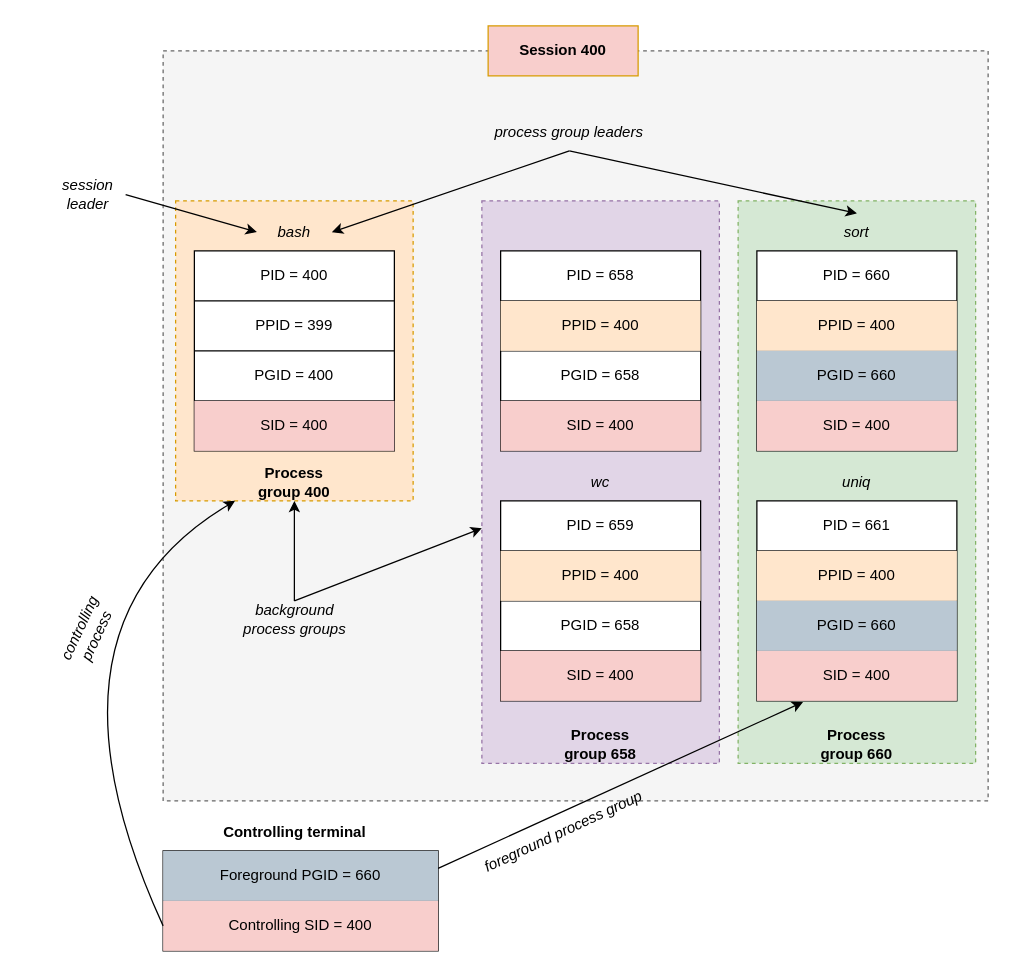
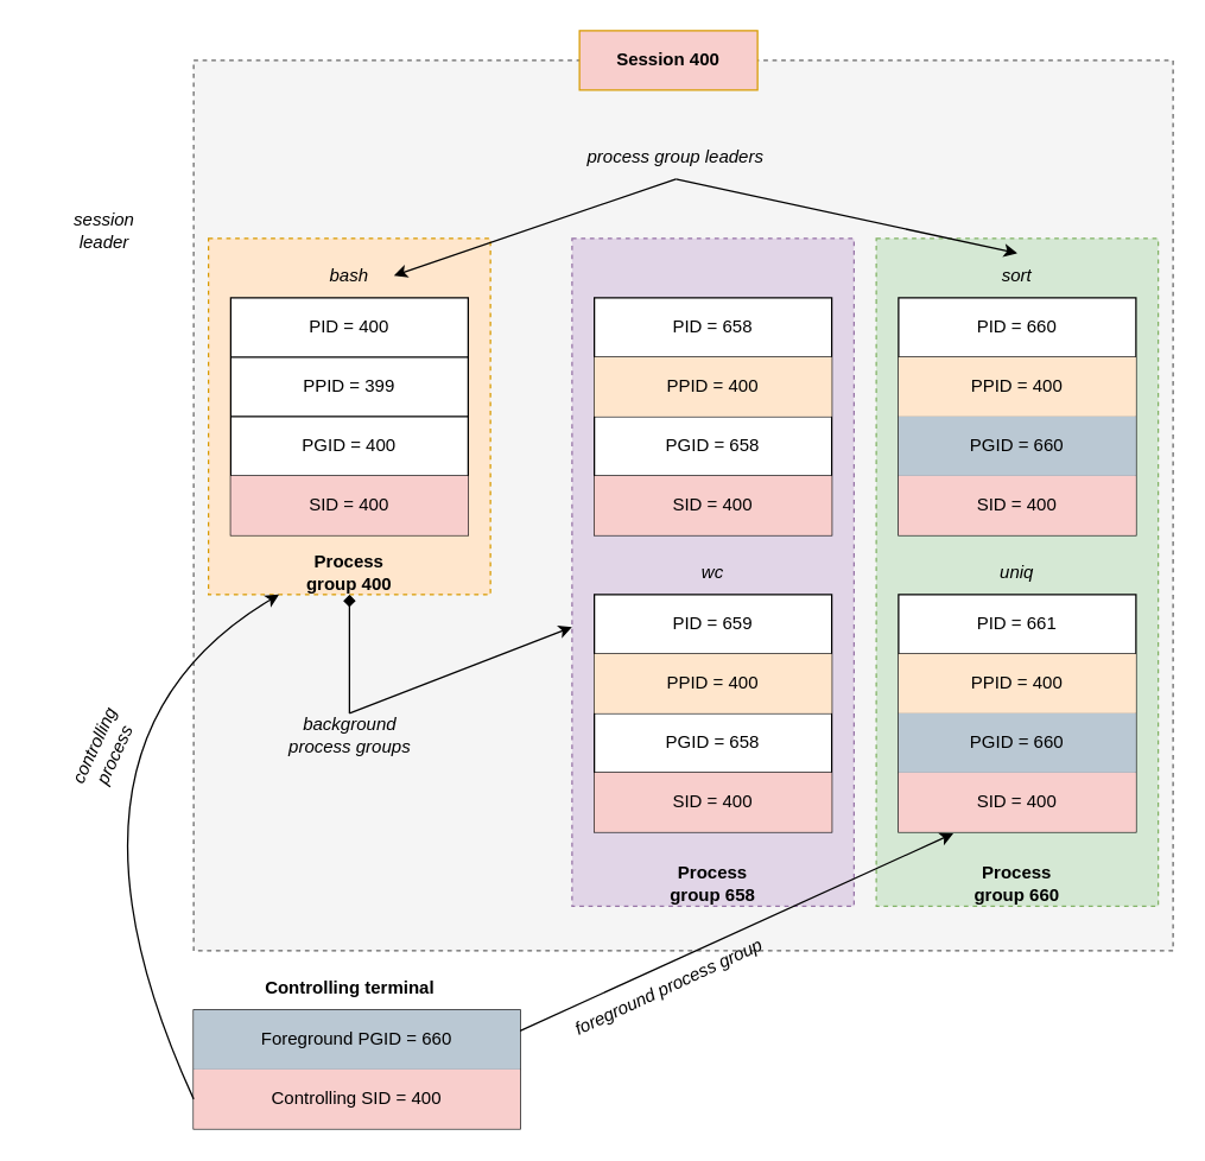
  <mxCell id="0" />
  <mxCell id="1" parent="0" />
  <mxCell id="2" value="" style="rounded=0;whiteSpace=wrap;html=1;dashed=1;fillColor=#f5f5f5;fontColor=#333333;strokeColor=#666666;" vertex="1" parent="1"><mxGeometry x="130" y="40" width="660" height="600" as="geometry" /></mxCell>
  <mxCell id="3" value="Session 400" style="rounded=0;whiteSpace=wrap;html=1;fontStyle=1;fillColor=#f8cecc;strokeColor=#d79b00;" vertex="1" parent="1"><mxGeometry x="390" y="20" width="120" height="40" as="geometry" /></mxCell>
  <mxCell id="4" value="&lt;i&gt;process group leaders&lt;/i&gt;" style="text;html=1;align=center;verticalAlign=middle;whiteSpace=wrap;rounded=0;" vertex="1" parent="1"><mxGeometry x="385" y="90" width="140" height="30" as="geometry" /></mxCell>
  <mxCell id="5" value="" style="rounded=0;whiteSpace=wrap;html=1;dashed=1;fillColor=#ffe6cc;strokeColor=#d79b00;" vertex="1" parent="1"><mxGeometry x="140" y="160" width="190" height="240" as="geometry" /></mxCell>
  <mxCell id="6" value="&lt;i&gt;bash&lt;/i&gt;" style="text;html=1;align=center;verticalAlign=middle;whiteSpace=wrap;rounded=0;" vertex="1" parent="1"><mxGeometry x="205" y="170" width="60" height="30" as="geometry" /></mxCell>
  <mxCell id="7" value="" style="shape=table;startSize=0;container=1;collapsible=0;childLayout=tableLayout;" vertex="1" parent="1"><mxGeometry x="155" y="200" width="160" height="160" as="geometry" /></mxCell>
  <mxCell id="8" value="" style="shape=tableRow;horizontal=0;startSize=0;swimlaneHead=0;swimlaneBody=0;strokeColor=inherit;top=0;left=0;bottom=0;right=0;collapsible=0;dropTarget=0;fillColor=none;points=[[0,0.5],[1,0.5]];portConstraint=eastwest;" vertex="1" parent="7"><mxGeometry width="160" height="40" as="geometry" /></mxCell>
  <mxCell id="9" value="PID = 400" style="shape=partialRectangle;html=1;whiteSpace=wrap;connectable=0;strokeColor=inherit;overflow=hidden;fillColor=none;top=0;left=0;bottom=0;right=0;pointerEvents=1;" vertex="1" parent="8"><mxGeometry width="160" height="40" as="geometry"><mxRectangle width="160" height="40" as="alternateBounds" /></mxGeometry></mxCell>
  <mxCell id="10" value="" style="shape=tableRow;horizontal=0;startSize=0;swimlaneHead=0;swimlaneBody=0;strokeColor=inherit;top=0;left=0;bottom=0;right=0;collapsible=0;dropTarget=0;fillColor=none;points=[[0,0.5],[1,0.5]];portConstraint=eastwest;" vertex="1" parent="7"><mxGeometry y="40" width="160" height="40" as="geometry" /></mxCell>
  <mxCell id="11" value="PPID = 399" style="shape=partialRectangle;html=1;whiteSpace=wrap;connectable=0;strokeColor=inherit;overflow=hidden;fillColor=none;top=0;left=0;bottom=0;right=0;pointerEvents=1;" vertex="1" parent="10"><mxGeometry width="160" height="40" as="geometry"><mxRectangle width="160" height="40" as="alternateBounds" /></mxGeometry></mxCell>
  <mxCell id="12" value="" style="shape=tableRow;horizontal=0;startSize=0;swimlaneHead=0;swimlaneBody=0;strokeColor=inherit;top=0;left=0;bottom=0;right=0;collapsible=0;dropTarget=0;fillColor=none;points=[[0,0.5],[1,0.5]];portConstraint=eastwest;" vertex="1" parent="7"><mxGeometry y="80" width="160" height="40" as="geometry" /></mxCell>
  <mxCell id="13" value="PGID = 400" style="shape=partialRectangle;html=1;whiteSpace=wrap;connectable=0;strokeColor=inherit;overflow=hidden;fillColor=none;top=0;left=0;bottom=0;right=0;pointerEvents=1;" vertex="1" parent="12"><mxGeometry width="160" height="40" as="geometry"><mxRectangle width="160" height="40" as="alternateBounds" /></mxGeometry></mxCell>
  <mxCell id="14" value="" style="shape=tableRow;horizontal=0;startSize=0;swimlaneHead=0;swimlaneBody=0;strokeColor=inherit;top=0;left=0;bottom=0;right=0;collapsible=0;dropTarget=0;fillColor=none;points=[[0,0.5],[1,0.5]];portConstraint=eastwest;" vertex="1" parent="7"><mxGeometry y="120" width="160" height="40" as="geometry" /></mxCell>
  <mxCell id="15" value="SID = 400" style="shape=partialRectangle;html=1;whiteSpace=wrap;connectable=0;strokeColor=#b85450;overflow=hidden;fillColor=#f8cecc;top=0;left=0;bottom=0;right=0;pointerEvents=1;" vertex="1" parent="14"><mxGeometry width="160" height="40" as="geometry"><mxRectangle width="160" height="40" as="alternateBounds" /></mxGeometry></mxCell>
  <mxCell id="16" value="&lt;b&gt;Process group 400&lt;/b&gt;" style="text;html=1;align=center;verticalAlign=middle;whiteSpace=wrap;rounded=0;" vertex="1" parent="1"><mxGeometry x="205" y="370" width="60" height="30" as="geometry" /></mxCell>
  <mxCell id="17" value="" style="endArrow=classic;html=1;rounded=0;entryX=1;entryY=0.5;entryDx=0;entryDy=0;exitX=0.5;exitY=1;exitDx=0;exitDy=0;" edge="1" parent="1" source="4" target="6"><mxGeometry width="50" height="50" relative="1" as="geometry"><mxPoint x="430" y="350" as="sourcePoint" /><mxPoint x="480" y="300" as="targetPoint" /></mxGeometry></mxCell>
  <mxCell id="18" value="session leader" style="text;html=1;align=center;verticalAlign=middle;whiteSpace=wrap;rounded=0;fontStyle=2" vertex="1" parent="1"><mxGeometry x="40" y="140" width="60" height="30" as="geometry" /></mxCell>
- <mxCell id="19" value="" style="endArrow=classic;html=1;rounded=0;exitX=1;exitY=0.5;exitDx=0;exitDy=0;entryX=0;entryY=0.5;entryDx=0;entryDy=0;" edge="1" parent="1" source="18" target="6"><mxGeometry width="50" height="50" relative="1" as="geometry"><mxPoint x="430" y="350" as="sourcePoint" /><mxPoint x="480" y="300" as="targetPoint" /></mxGeometry></mxCell>
  <mxCell id="20" value="" style="rounded=0;whiteSpace=wrap;html=1;dashed=1;fillColor=#e1d5e7;strokeColor=#9673a6;" vertex="1" parent="1"><mxGeometry x="385" y="160" width="190" height="450" as="geometry" /></mxCell>
  <mxCell id="21" value="" style="shape=table;startSize=0;container=1;collapsible=0;childLayout=tableLayout;" vertex="1" parent="1"><mxGeometry x="400" y="200" width="160" height="160" as="geometry" /></mxCell>
  <mxCell id="22" value="" style="shape=tableRow;horizontal=0;startSize=0;swimlaneHead=0;swimlaneBody=0;strokeColor=inherit;top=0;left=0;bottom=0;right=0;collapsible=0;dropTarget=0;fillColor=none;points=[[0,0.5],[1,0.5]];portConstraint=eastwest;" vertex="1" parent="21"><mxGeometry width="160" height="40" as="geometry" /></mxCell>
  <mxCell id="23" value="PID = 658" style="shape=partialRectangle;html=1;whiteSpace=wrap;connectable=0;strokeColor=inherit;overflow=hidden;fillColor=none;top=0;left=0;bottom=0;right=0;pointerEvents=1;" vertex="1" parent="22"><mxGeometry width="160" height="40" as="geometry"><mxRectangle width="160" height="40" as="alternateBounds" /></mxGeometry></mxCell>
  <mxCell id="24" value="" style="shape=tableRow;horizontal=0;startSize=0;swimlaneHead=0;swimlaneBody=0;strokeColor=inherit;top=0;left=0;bottom=0;right=0;collapsible=0;dropTarget=0;fillColor=none;points=[[0,0.5],[1,0.5]];portConstraint=eastwest;" vertex="1" parent="21"><mxGeometry y="40" width="160" height="40" as="geometry" /></mxCell>
  <mxCell id="25" value="PPID = 400" style="shape=partialRectangle;html=1;whiteSpace=wrap;connectable=0;strokeColor=#d79b00;overflow=hidden;fillColor=#ffe6cc;top=0;left=0;bottom=0;right=0;pointerEvents=1;" vertex="1" parent="24"><mxGeometry width="160" height="40" as="geometry"><mxRectangle width="160" height="40" as="alternateBounds" /></mxGeometry></mxCell>
  <mxCell id="26" value="" style="shape=tableRow;horizontal=0;startSize=0;swimlaneHead=0;swimlaneBody=0;strokeColor=inherit;top=0;left=0;bottom=0;right=0;collapsible=0;dropTarget=0;fillColor=none;points=[[0,0.5],[1,0.5]];portConstraint=eastwest;" vertex="1" parent="21"><mxGeometry y="80" width="160" height="40" as="geometry" /></mxCell>
  <mxCell id="27" value="PGID = 658" style="shape=partialRectangle;html=1;whiteSpace=wrap;connectable=0;strokeColor=inherit;overflow=hidden;fillColor=none;top=0;left=0;bottom=0;right=0;pointerEvents=1;" vertex="1" parent="26"><mxGeometry width="160" height="40" as="geometry"><mxRectangle width="160" height="40" as="alternateBounds" /></mxGeometry></mxCell>
  <mxCell id="28" value="" style="shape=tableRow;horizontal=0;startSize=0;swimlaneHead=0;swimlaneBody=0;strokeColor=inherit;top=0;left=0;bottom=0;right=0;collapsible=0;dropTarget=0;fillColor=none;points=[[0,0.5],[1,0.5]];portConstraint=eastwest;" vertex="1" parent="21"><mxGeometry y="120" width="160" height="40" as="geometry" /></mxCell>
  <mxCell id="29" value="SID = 400" style="shape=partialRectangle;html=1;whiteSpace=wrap;connectable=0;strokeColor=#b85450;overflow=hidden;fillColor=#f8cecc;top=0;left=0;bottom=0;right=0;pointerEvents=1;" vertex="1" parent="28"><mxGeometry width="160" height="40" as="geometry"><mxRectangle width="160" height="40" as="alternateBounds" /></mxGeometry></mxCell>
  <mxCell id="30" value="" style="shape=table;startSize=0;container=1;collapsible=0;childLayout=tableLayout;" vertex="1" parent="1"><mxGeometry x="400" y="400" width="160" height="160" as="geometry" /></mxCell>
  <mxCell id="31" value="" style="shape=tableRow;horizontal=0;startSize=0;swimlaneHead=0;swimlaneBody=0;strokeColor=inherit;top=0;left=0;bottom=0;right=0;collapsible=0;dropTarget=0;fillColor=none;points=[[0,0.5],[1,0.5]];portConstraint=eastwest;" vertex="1" parent="30"><mxGeometry width="160" height="40" as="geometry" /></mxCell>
  <mxCell id="32" value="PID = 659" style="shape=partialRectangle;html=1;whiteSpace=wrap;connectable=0;strokeColor=inherit;overflow=hidden;fillColor=none;top=0;left=0;bottom=0;right=0;pointerEvents=1;" vertex="1" parent="31"><mxGeometry width="160" height="40" as="geometry"><mxRectangle width="160" height="40" as="alternateBounds" /></mxGeometry></mxCell>
  <mxCell id="33" value="" style="shape=tableRow;horizontal=0;startSize=0;swimlaneHead=0;swimlaneBody=0;strokeColor=inherit;top=0;left=0;bottom=0;right=0;collapsible=0;dropTarget=0;fillColor=none;points=[[0,0.5],[1,0.5]];portConstraint=eastwest;" vertex="1" parent="30"><mxGeometry y="40" width="160" height="40" as="geometry" /></mxCell>
  <mxCell id="34" value="PPID = 400" style="shape=partialRectangle;html=1;whiteSpace=wrap;connectable=0;strokeColor=#d79b00;overflow=hidden;fillColor=#ffe6cc;top=0;left=0;bottom=0;right=0;pointerEvents=1;" vertex="1" parent="33"><mxGeometry width="160" height="40" as="geometry"><mxRectangle width="160" height="40" as="alternateBounds" /></mxGeometry></mxCell>
  <mxCell id="35" value="" style="shape=tableRow;horizontal=0;startSize=0;swimlaneHead=0;swimlaneBody=0;strokeColor=inherit;top=0;left=0;bottom=0;right=0;collapsible=0;dropTarget=0;fillColor=none;points=[[0,0.5],[1,0.5]];portConstraint=eastwest;" vertex="1" parent="30"><mxGeometry y="80" width="160" height="40" as="geometry" /></mxCell>
  <mxCell id="36" value="PGID = 658" style="shape=partialRectangle;html=1;whiteSpace=wrap;connectable=0;strokeColor=inherit;overflow=hidden;fillColor=none;top=0;left=0;bottom=0;right=0;pointerEvents=1;" vertex="1" parent="35"><mxGeometry width="160" height="40" as="geometry"><mxRectangle width="160" height="40" as="alternateBounds" /></mxGeometry></mxCell>
  <mxCell id="37" value="" style="shape=tableRow;horizontal=0;startSize=0;swimlaneHead=0;swimlaneBody=0;strokeColor=inherit;top=0;left=0;bottom=0;right=0;collapsible=0;dropTarget=0;fillColor=none;points=[[0,0.5],[1,0.5]];portConstraint=eastwest;" vertex="1" parent="30"><mxGeometry y="120" width="160" height="40" as="geometry" /></mxCell>
  <mxCell id="38" value="SID = 400" style="shape=partialRectangle;html=1;whiteSpace=wrap;connectable=0;strokeColor=#b85450;overflow=hidden;fillColor=#f8cecc;top=0;left=0;bottom=0;right=0;pointerEvents=1;" vertex="1" parent="37"><mxGeometry width="160" height="40" as="geometry"><mxRectangle width="160" height="40" as="alternateBounds" /></mxGeometry></mxCell>
  <mxCell id="39" value="&lt;i&gt;wc&lt;/i&gt;" style="text;html=1;align=center;verticalAlign=middle;whiteSpace=wrap;rounded=0;" vertex="1" parent="1"><mxGeometry x="450" y="370" width="60" height="30" as="geometry" /></mxCell>
  <mxCell id="40" value="&lt;b&gt;Process group 658&lt;/b&gt;" style="text;html=1;align=center;verticalAlign=middle;whiteSpace=wrap;rounded=0;" vertex="1" parent="1"><mxGeometry x="450" y="580" width="60" height="30" as="geometry" /></mxCell>
  <mxCell id="41" value="" style="rounded=0;whiteSpace=wrap;html=1;dashed=1;fillColor=#d5e8d4;strokeColor=#82b366;" vertex="1" parent="1"><mxGeometry x="590" y="160" width="190" height="450" as="geometry" /></mxCell>
  <mxCell id="42" value="" style="shape=table;startSize=0;container=1;collapsible=0;childLayout=tableLayout;" vertex="1" parent="1"><mxGeometry x="605" y="200" width="160" height="160" as="geometry" /></mxCell>
  <mxCell id="43" value="" style="shape=tableRow;horizontal=0;startSize=0;swimlaneHead=0;swimlaneBody=0;strokeColor=inherit;top=0;left=0;bottom=0;right=0;collapsible=0;dropTarget=0;fillColor=none;points=[[0,0.5],[1,0.5]];portConstraint=eastwest;" vertex="1" parent="42"><mxGeometry width="160" height="40" as="geometry" /></mxCell>
  <mxCell id="44" value="PID = 660" style="shape=partialRectangle;html=1;whiteSpace=wrap;connectable=0;strokeColor=inherit;overflow=hidden;fillColor=none;top=0;left=0;bottom=0;right=0;pointerEvents=1;" vertex="1" parent="43"><mxGeometry width="160" height="40" as="geometry"><mxRectangle width="160" height="40" as="alternateBounds" /></mxGeometry></mxCell>
  <mxCell id="45" value="" style="shape=tableRow;horizontal=0;startSize=0;swimlaneHead=0;swimlaneBody=0;strokeColor=inherit;top=0;left=0;bottom=0;right=0;collapsible=0;dropTarget=0;fillColor=none;points=[[0,0.5],[1,0.5]];portConstraint=eastwest;" vertex="1" parent="42"><mxGeometry y="40" width="160" height="40" as="geometry" /></mxCell>
  <mxCell id="46" value="PPID = 400" style="shape=partialRectangle;html=1;whiteSpace=wrap;connectable=0;strokeColor=#d79b00;overflow=hidden;fillColor=#ffe6cc;top=0;left=0;bottom=0;right=0;pointerEvents=1;" vertex="1" parent="45"><mxGeometry width="160" height="40" as="geometry"><mxRectangle width="160" height="40" as="alternateBounds" /></mxGeometry></mxCell>
  <mxCell id="47" value="" style="shape=tableRow;horizontal=0;startSize=0;swimlaneHead=0;swimlaneBody=0;strokeColor=inherit;top=0;left=0;bottom=0;right=0;collapsible=0;dropTarget=0;fillColor=none;points=[[0,0.5],[1,0.5]];portConstraint=eastwest;" vertex="1" parent="42"><mxGeometry y="80" width="160" height="40" as="geometry" /></mxCell>
  <mxCell id="48" value="PGID = 660" style="shape=partialRectangle;html=1;whiteSpace=wrap;connectable=0;strokeColor=#23445d;overflow=hidden;fillColor=#bac8d3;top=0;left=0;bottom=0;right=0;pointerEvents=1;" vertex="1" parent="47"><mxGeometry width="160" height="40" as="geometry"><mxRectangle width="160" height="40" as="alternateBounds" /></mxGeometry></mxCell>
  <mxCell id="49" value="" style="shape=tableRow;horizontal=0;startSize=0;swimlaneHead=0;swimlaneBody=0;strokeColor=inherit;top=0;left=0;bottom=0;right=0;collapsible=0;dropTarget=0;fillColor=none;points=[[0,0.5],[1,0.5]];portConstraint=eastwest;" vertex="1" parent="42"><mxGeometry y="120" width="160" height="40" as="geometry" /></mxCell>
  <mxCell id="50" value="SID = 400" style="shape=partialRectangle;html=1;whiteSpace=wrap;connectable=0;strokeColor=#b85450;overflow=hidden;fillColor=#f8cecc;top=0;left=0;bottom=0;right=0;pointerEvents=1;" vertex="1" parent="49"><mxGeometry width="160" height="40" as="geometry"><mxRectangle width="160" height="40" as="alternateBounds" /></mxGeometry></mxCell>
  <mxCell id="51" value="&lt;i&gt;sort&lt;/i&gt;" style="text;html=1;align=center;verticalAlign=middle;whiteSpace=wrap;rounded=0;" vertex="1" parent="1"><mxGeometry x="655" y="170" width="60" height="30" as="geometry" /></mxCell>
  <mxCell id="52" value="" style="shape=table;startSize=0;container=1;collapsible=0;childLayout=tableLayout;" vertex="1" parent="1"><mxGeometry x="605" y="400" width="160" height="160" as="geometry" /></mxCell>
  <mxCell id="53" value="" style="shape=tableRow;horizontal=0;startSize=0;swimlaneHead=0;swimlaneBody=0;strokeColor=inherit;top=0;left=0;bottom=0;right=0;collapsible=0;dropTarget=0;fillColor=none;points=[[0,0.5],[1,0.5]];portConstraint=eastwest;" vertex="1" parent="52"><mxGeometry width="160" height="40" as="geometry" /></mxCell>
  <mxCell id="54" value="PID = 661" style="shape=partialRectangle;html=1;whiteSpace=wrap;connectable=0;strokeColor=inherit;overflow=hidden;fillColor=none;top=0;left=0;bottom=0;right=0;pointerEvents=1;" vertex="1" parent="53"><mxGeometry width="160" height="40" as="geometry"><mxRectangle width="160" height="40" as="alternateBounds" /></mxGeometry></mxCell>
  <mxCell id="55" value="" style="shape=tableRow;horizontal=0;startSize=0;swimlaneHead=0;swimlaneBody=0;strokeColor=#d79b00;top=0;left=0;bottom=0;right=0;collapsible=0;dropTarget=0;fillColor=#ffe6cc;points=[[0,0.5],[1,0.5]];portConstraint=eastwest;" vertex="1" parent="52"><mxGeometry y="40" width="160" height="40" as="geometry" /></mxCell>
  <mxCell id="56" value="PPID = 400" style="shape=partialRectangle;html=1;whiteSpace=wrap;connectable=0;strokeColor=inherit;overflow=hidden;fillColor=none;top=0;left=0;bottom=0;right=0;pointerEvents=1;" vertex="1" parent="55"><mxGeometry width="160" height="40" as="geometry"><mxRectangle width="160" height="40" as="alternateBounds" /></mxGeometry></mxCell>
  <mxCell id="57" value="" style="shape=tableRow;horizontal=0;startSize=0;swimlaneHead=0;swimlaneBody=0;strokeColor=inherit;top=0;left=0;bottom=0;right=0;collapsible=0;dropTarget=0;fillColor=none;points=[[0,0.5],[1,0.5]];portConstraint=eastwest;" vertex="1" parent="52"><mxGeometry y="80" width="160" height="40" as="geometry" /></mxCell>
  <mxCell id="58" value="PGID = 660" style="shape=partialRectangle;html=1;whiteSpace=wrap;connectable=0;strokeColor=#23445d;overflow=hidden;fillColor=#bac8d3;top=0;left=0;bottom=0;right=0;pointerEvents=1;" vertex="1" parent="57"><mxGeometry width="160" height="40" as="geometry"><mxRectangle width="160" height="40" as="alternateBounds" /></mxGeometry></mxCell>
  <mxCell id="59" value="" style="shape=tableRow;horizontal=0;startSize=0;swimlaneHead=0;swimlaneBody=0;strokeColor=inherit;top=0;left=0;bottom=0;right=0;collapsible=0;dropTarget=0;fillColor=none;points=[[0,0.5],[1,0.5]];portConstraint=eastwest;" vertex="1" parent="52"><mxGeometry y="120" width="160" height="40" as="geometry" /></mxCell>
  <mxCell id="60" value="SID = 400" style="shape=partialRectangle;html=1;whiteSpace=wrap;connectable=0;strokeColor=#b85450;overflow=hidden;fillColor=#f8cecc;top=0;left=0;bottom=0;right=0;pointerEvents=1;" vertex="1" parent="59"><mxGeometry width="160" height="40" as="geometry"><mxRectangle width="160" height="40" as="alternateBounds" /></mxGeometry></mxCell>
  <mxCell id="61" value="&lt;i&gt;uniq&lt;/i&gt;" style="text;html=1;align=center;verticalAlign=middle;whiteSpace=wrap;rounded=0;" vertex="1" parent="1"><mxGeometry x="655" y="370" width="60" height="30" as="geometry" /></mxCell>
  <mxCell id="62" value="&lt;b&gt;Process group 660&lt;/b&gt;" style="text;html=1;align=center;verticalAlign=middle;whiteSpace=wrap;rounded=0;" vertex="1" parent="1"><mxGeometry x="655" y="580" width="60" height="30" as="geometry" /></mxCell>
  <mxCell id="63" value="" style="shape=table;startSize=0;container=1;collapsible=0;childLayout=tableLayout;" vertex="1" parent="1"><mxGeometry x="130" y="680" width="220" height="80" as="geometry" /></mxCell>
  <mxCell id="64" value="" style="shape=tableRow;horizontal=0;startSize=0;swimlaneHead=0;swimlaneBody=0;strokeColor=inherit;top=0;left=0;bottom=0;right=0;collapsible=0;dropTarget=0;fillColor=none;points=[[0,0.5],[1,0.5]];portConstraint=eastwest;" vertex="1" parent="63"><mxGeometry width="220" height="40" as="geometry" /></mxCell>
  <mxCell id="65" value="Foreground PGID = 660" style="shape=partialRectangle;html=1;whiteSpace=wrap;connectable=0;strokeColor=#23445d;overflow=hidden;fillColor=#bac8d3;top=0;left=0;bottom=0;right=0;pointerEvents=1;" vertex="1" parent="64"><mxGeometry width="220" height="40" as="geometry"><mxRectangle width="220" height="40" as="alternateBounds" /></mxGeometry></mxCell>
  <mxCell id="66" value="" style="shape=tableRow;horizontal=0;startSize=0;swimlaneHead=0;swimlaneBody=0;strokeColor=inherit;top=0;left=0;bottom=0;right=0;collapsible=0;dropTarget=0;fillColor=none;points=[[0,0.5],[1,0.5]];portConstraint=eastwest;" vertex="1" parent="63"><mxGeometry y="40" width="220" height="40" as="geometry" /></mxCell>
  <mxCell id="67" value="Controlling SID = 400" style="shape=partialRectangle;html=1;whiteSpace=wrap;connectable=0;strokeColor=#b85450;overflow=hidden;fillColor=#f8cecc;top=0;left=0;bottom=0;right=0;pointerEvents=1;" vertex="1" parent="66"><mxGeometry width="220" height="40" as="geometry"><mxRectangle width="220" height="40" as="alternateBounds" /></mxGeometry></mxCell>
- <mxCell id="68" style="edgeStyle=orthogonalEdgeStyle;rounded=0;orthogonalLoop=1;jettySize=auto;html=1;exitX=0.5;exitY=0;exitDx=0;exitDy=0;entryX=0.5;entryY=1;entryDx=0;entryDy=0;" edge="1" parent="1" source="69" target="16"><mxGeometry relative="1" as="geometry" /></mxCell>
+ <mxCell id="68" style="edgeStyle=orthogonalEdgeStyle;rounded=0;orthogonalLoop=1;jettySize=auto;html=1;exitX=0.5;exitY=0;exitDx=0;exitDy=0;entryX=0.5;entryY=1;entryDx=0;entryDy=0;endArrow=diamond;" edge="1" parent="1" source="69" target="16"><mxGeometry relative="1" as="geometry" /></mxCell>
  <mxCell id="69" value="&lt;i&gt;background process groups&lt;/i&gt;" style="text;html=1;align=center;verticalAlign=middle;whiteSpace=wrap;rounded=0;" vertex="1" parent="1"><mxGeometry x="192.5" y="480" width="85" height="30" as="geometry" /></mxCell>
  <mxCell id="70" value="" style="endArrow=classic;html=1;rounded=0;exitX=0.5;exitY=0;exitDx=0;exitDy=0;" edge="1" parent="1" source="69" target="20"><mxGeometry width="50" height="50" relative="1" as="geometry"><mxPoint x="430" y="410" as="sourcePoint" /><mxPoint x="480" y="360" as="targetPoint" /></mxGeometry></mxCell>
  <mxCell id="71" value="" style="endArrow=classic;html=1;rounded=0;exitX=1;exitY=0.175;exitDx=0;exitDy=0;exitPerimeter=0;entryX=0.231;entryY=1.025;entryDx=0;entryDy=0;entryPerimeter=0;" edge="1" parent="1" source="63" target="59"><mxGeometry width="50" height="50" relative="1" as="geometry"><mxPoint x="430" y="410" as="sourcePoint" /><mxPoint x="480" y="360" as="targetPoint" /></mxGeometry></mxCell>
  <mxCell id="72" value="&lt;i&gt;foreground process group&lt;/i&gt;" style="text;html=1;align=center;verticalAlign=middle;whiteSpace=wrap;rounded=0;rotation=-25;" vertex="1" parent="1"><mxGeometry x="377.5" y="650" width="145" height="30" as="geometry" /></mxCell>
  <mxCell id="73" value="Controlling terminal" style="text;html=1;align=center;verticalAlign=middle;whiteSpace=wrap;rounded=0;fontStyle=1" vertex="1" parent="1"><mxGeometry x="172.5" y="650" width="125" height="30" as="geometry" /></mxCell>
  <mxCell id="74" value="" style="endArrow=classic;html=1;rounded=0;exitX=0;exitY=0.5;exitDx=0;exitDy=0;entryX=0.25;entryY=1;entryDx=0;entryDy=0;curved=1;" edge="1" parent="1" source="66" target="5"><mxGeometry width="50" height="50" relative="1" as="geometry"><mxPoint x="430" y="410" as="sourcePoint" /><mxPoint x="480" y="360" as="targetPoint" /><Array as="points"><mxPoint x="20" y="500" /></Array></mxGeometry></mxCell>
  <mxCell id="75" value="&lt;i&gt;controlling process&lt;/i&gt;" style="text;html=1;align=center;verticalAlign=middle;whiteSpace=wrap;rounded=0;rotation=-65;" vertex="1" parent="1"><mxGeometry x="40" y="490" width="60" height="30" as="geometry" /></mxCell>
  <mxCell id="76" value="" style="endArrow=classic;html=1;rounded=0;exitX=0.5;exitY=1;exitDx=0;exitDy=0;entryX=0.5;entryY=0;entryDx=0;entryDy=0;" edge="1" parent="1" source="4" target="51"><mxGeometry width="50" height="50" relative="1" as="geometry"><mxPoint x="430" y="410" as="sourcePoint" /><mxPoint x="480" y="360" as="targetPoint" /></mxGeometry></mxCell>
